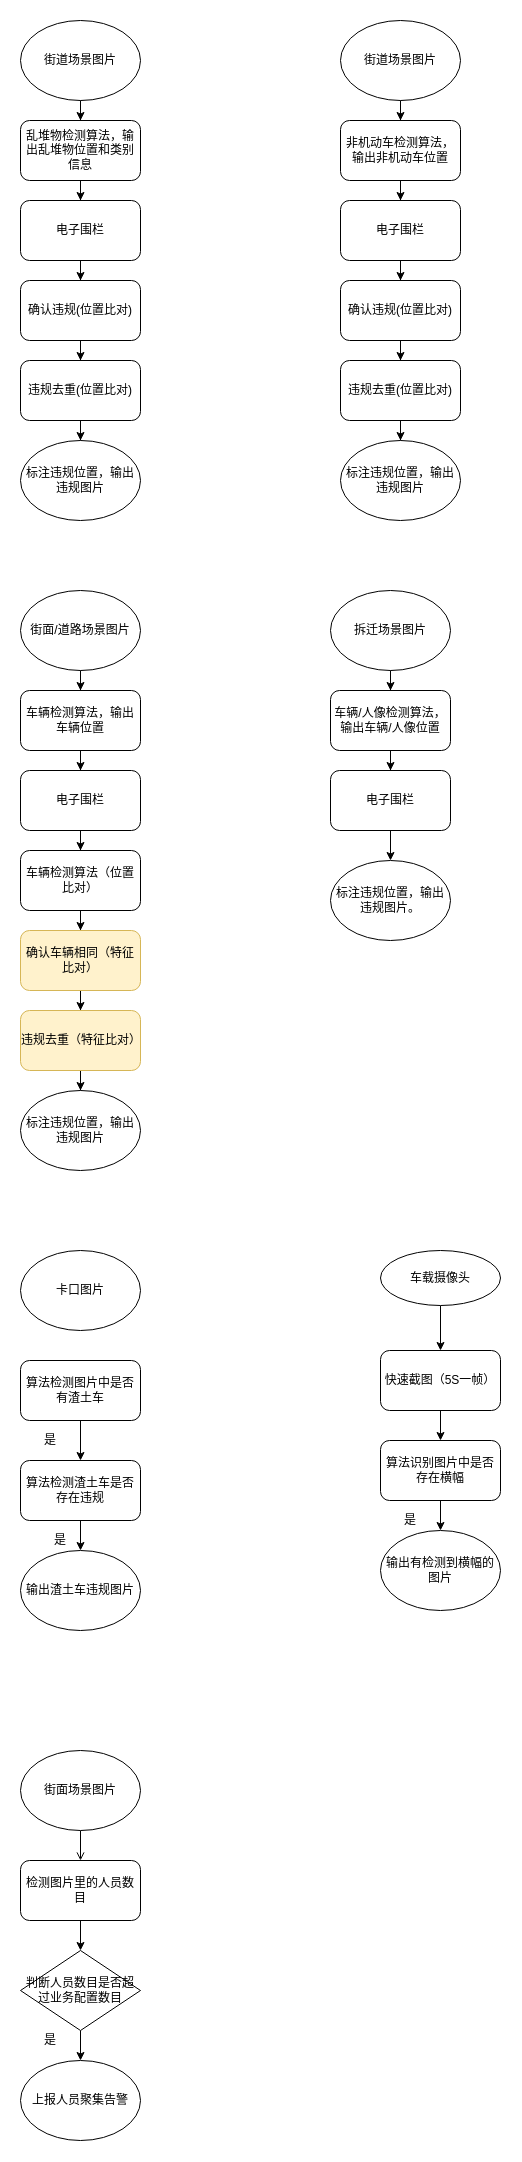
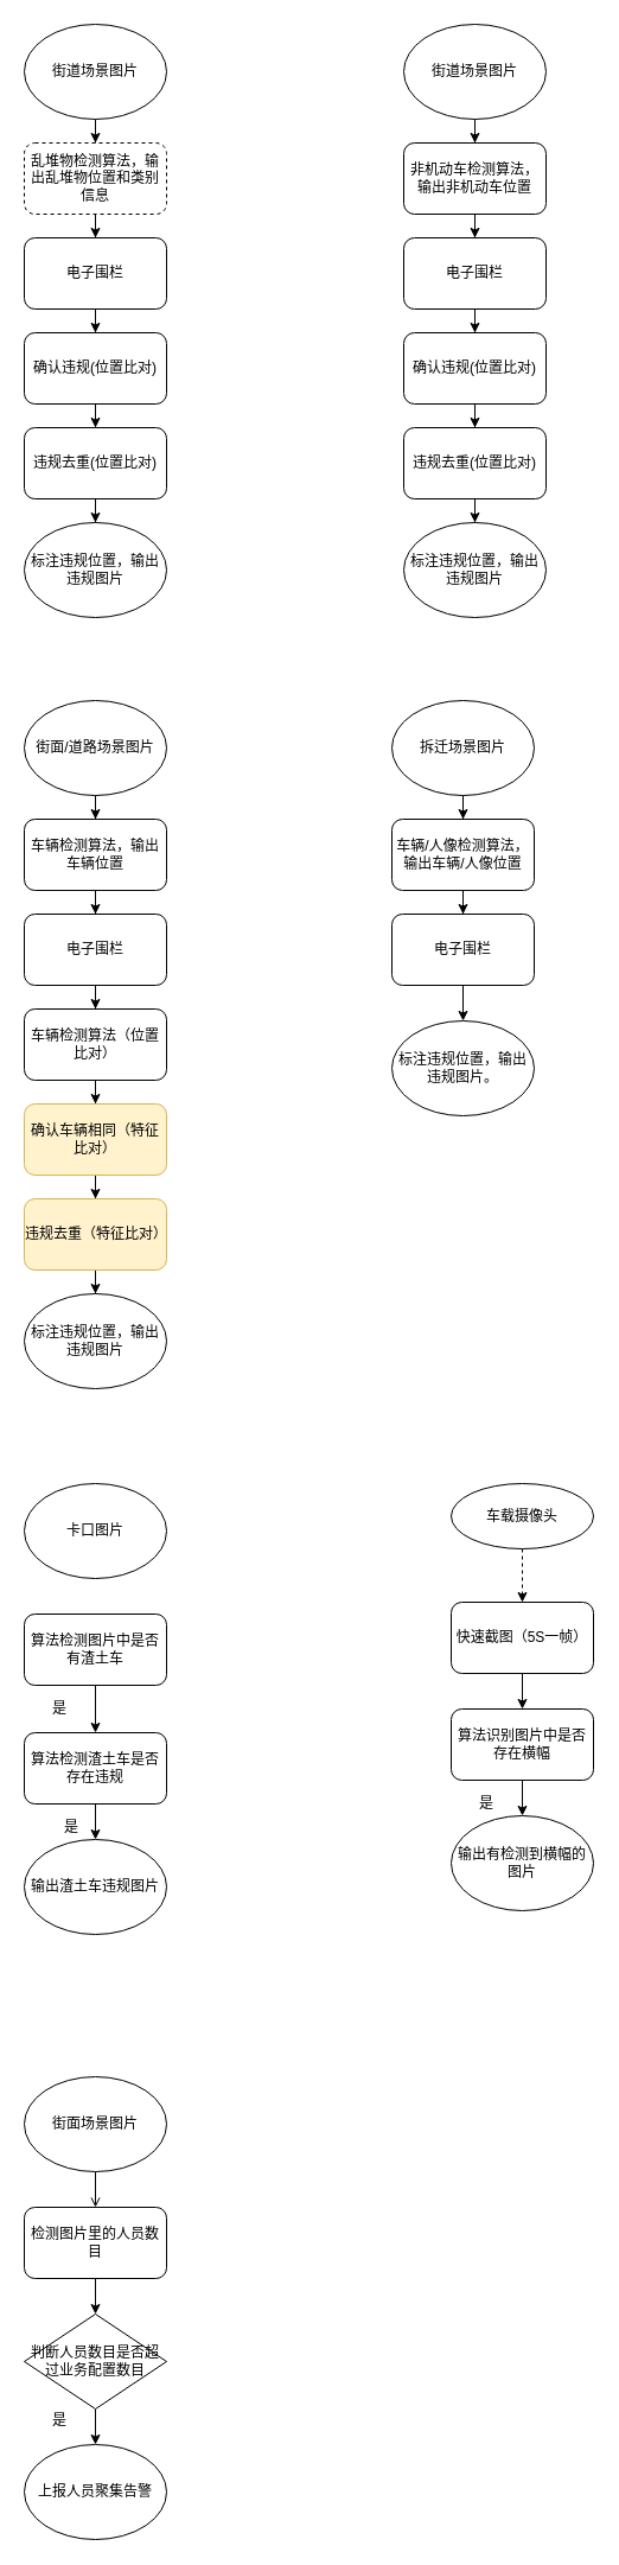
  <mxCell id="0" />
  <mxCell id="1" parent="0" />
  <mxCell id="2" style="edgeStyle=orthogonalEdgeStyle;rounded=0;orthogonalLoop=1;jettySize=auto;html=1;entryX=0.5;entryY=0;entryDx=0;entryDy=0;" edge="1" parent="1" source="3" target="11"><mxGeometry relative="1" as="geometry" /></mxCell>
  <mxCell id="3" value="街道场景图片" style="ellipse;whiteSpace=wrap;html=1;" vertex="1" parent="1"><mxGeometry x="20" y="20" width="120" height="80" as="geometry" /></mxCell>
  <mxCell id="4" style="edgeStyle=orthogonalEdgeStyle;rounded=0;orthogonalLoop=1;jettySize=auto;html=1;entryX=0.5;entryY=0;entryDx=0;entryDy=0;" edge="1" parent="1" source="5" target="7"><mxGeometry relative="1" as="geometry" /></mxCell>
  <mxCell id="5" value="电子围栏" style="rounded=1;whiteSpace=wrap;html=1;" vertex="1" parent="1"><mxGeometry x="20" y="200" width="120" height="60" as="geometry" /></mxCell>
  <mxCell id="6" style="edgeStyle=orthogonalEdgeStyle;rounded=0;orthogonalLoop=1;jettySize=auto;html=1;" edge="1" parent="1" source="7" target="9"><mxGeometry relative="1" as="geometry" /></mxCell>
  <mxCell id="7" value="确认违规(位置比对)" style="rounded=1;whiteSpace=wrap;html=1;" vertex="1" parent="1"><mxGeometry x="20" y="280" width="120" height="60" as="geometry" /></mxCell>
  <mxCell id="8" style="edgeStyle=orthogonalEdgeStyle;rounded=0;orthogonalLoop=1;jettySize=auto;html=1;entryX=0.5;entryY=0;entryDx=0;entryDy=0;" edge="1" parent="1" source="9" target="12"><mxGeometry relative="1" as="geometry" /></mxCell>
  <mxCell id="9" value="违规去重(位置比对)" style="rounded=1;whiteSpace=wrap;html=1;" vertex="1" parent="1"><mxGeometry x="20" y="360" width="120" height="60" as="geometry" /></mxCell>
  <mxCell id="10" style="edgeStyle=orthogonalEdgeStyle;rounded=0;orthogonalLoop=1;jettySize=auto;html=1;entryX=0.5;entryY=0;entryDx=0;entryDy=0;" edge="1" parent="1" source="11" target="5"><mxGeometry relative="1" as="geometry" /></mxCell>
- <mxCell id="11" value="乱堆物检测算法，输出乱堆物位置和类别信息" style="rounded=1;whiteSpace=wrap;html=1;" vertex="1" parent="1"><mxGeometry x="20" y="120" width="120" height="60" as="geometry" /></mxCell>
+ <mxCell id="11" value="乱堆物检测算法，输出乱堆物位置和类别信息" style="rounded=1;whiteSpace=wrap;html=1;dashed=1;" vertex="1" parent="1"><mxGeometry x="20" y="120" width="120" height="60" as="geometry" /></mxCell>
  <mxCell id="12" value="标注违规位置，输出违规图片" style="ellipse;whiteSpace=wrap;html=1;" vertex="1" parent="1"><mxGeometry x="20" y="440" width="120" height="80" as="geometry" /></mxCell>
  <mxCell id="13" style="edgeStyle=orthogonalEdgeStyle;rounded=0;orthogonalLoop=1;jettySize=auto;html=1;entryX=0.5;entryY=0;entryDx=0;entryDy=0;" edge="1" parent="1" source="14" target="22"><mxGeometry relative="1" as="geometry" /></mxCell>
  <mxCell id="14" value="街道场景图片" style="ellipse;whiteSpace=wrap;html=1;" vertex="1" parent="1"><mxGeometry x="340" y="20" width="120" height="80" as="geometry" /></mxCell>
  <mxCell id="15" style="edgeStyle=orthogonalEdgeStyle;rounded=0;orthogonalLoop=1;jettySize=auto;html=1;entryX=0.5;entryY=0;entryDx=0;entryDy=0;" edge="1" parent="1" source="16" target="18"><mxGeometry relative="1" as="geometry" /></mxCell>
  <mxCell id="16" value="电子围栏" style="rounded=1;whiteSpace=wrap;html=1;" vertex="1" parent="1"><mxGeometry x="340" y="200" width="120" height="60" as="geometry" /></mxCell>
  <mxCell id="17" style="edgeStyle=orthogonalEdgeStyle;rounded=0;orthogonalLoop=1;jettySize=auto;html=1;" edge="1" parent="1" source="18" target="20"><mxGeometry relative="1" as="geometry" /></mxCell>
  <mxCell id="18" value="确认违规(位置比对)" style="rounded=1;whiteSpace=wrap;html=1;" vertex="1" parent="1"><mxGeometry x="340" y="280" width="120" height="60" as="geometry" /></mxCell>
  <mxCell id="19" style="edgeStyle=orthogonalEdgeStyle;rounded=0;orthogonalLoop=1;jettySize=auto;html=1;entryX=0.5;entryY=0;entryDx=0;entryDy=0;" edge="1" parent="1" source="20" target="23"><mxGeometry relative="1" as="geometry" /></mxCell>
  <mxCell id="20" value="违规去重(位置比对)" style="rounded=1;whiteSpace=wrap;html=1;" vertex="1" parent="1"><mxGeometry x="340" y="360" width="120" height="60" as="geometry" /></mxCell>
  <mxCell id="21" style="edgeStyle=orthogonalEdgeStyle;rounded=0;orthogonalLoop=1;jettySize=auto;html=1;entryX=0.5;entryY=0;entryDx=0;entryDy=0;" edge="1" parent="1" source="22" target="16"><mxGeometry relative="1" as="geometry" /></mxCell>
  <mxCell id="22" value="非机动车检测算法，输出非机动车位置" style="rounded=1;whiteSpace=wrap;html=1;" vertex="1" parent="1"><mxGeometry x="340" y="120" width="120" height="60" as="geometry" /></mxCell>
  <mxCell id="23" value="标注违规位置，输出违规图片" style="ellipse;whiteSpace=wrap;html=1;" vertex="1" parent="1"><mxGeometry x="340" y="440" width="120" height="80" as="geometry" /></mxCell>
  <mxCell id="24" style="edgeStyle=orthogonalEdgeStyle;rounded=0;orthogonalLoop=1;jettySize=auto;html=1;entryX=0.5;entryY=0;entryDx=0;entryDy=0;" edge="1" parent="1" source="25" target="27"><mxGeometry relative="1" as="geometry" /></mxCell>
  <mxCell id="25" value="街面/道路场景图片" style="ellipse;whiteSpace=wrap;html=1;" vertex="1" parent="1"><mxGeometry x="20" y="590" width="120" height="80" as="geometry" /></mxCell>
  <mxCell id="26" style="edgeStyle=orthogonalEdgeStyle;rounded=0;orthogonalLoop=1;jettySize=auto;html=1;entryX=0.5;entryY=0;entryDx=0;entryDy=0;" edge="1" parent="1" source="27" target="29"><mxGeometry relative="1" as="geometry" /></mxCell>
  <mxCell id="27" value="车辆检测算法，输出车辆位置" style="rounded=1;whiteSpace=wrap;html=1;" vertex="1" parent="1"><mxGeometry x="20" y="690" width="120" height="60" as="geometry" /></mxCell>
  <mxCell id="28" style="edgeStyle=orthogonalEdgeStyle;rounded=0;orthogonalLoop=1;jettySize=auto;html=1;entryX=0.5;entryY=0;entryDx=0;entryDy=0;" edge="1" parent="1" source="29" target="31"><mxGeometry relative="1" as="geometry" /></mxCell>
  <mxCell id="29" value="电子围栏" style="rounded=1;whiteSpace=wrap;html=1;" vertex="1" parent="1"><mxGeometry x="20" y="770" width="120" height="60" as="geometry" /></mxCell>
  <mxCell id="30" style="edgeStyle=orthogonalEdgeStyle;rounded=0;orthogonalLoop=1;jettySize=auto;html=1;entryX=0.5;entryY=0;entryDx=0;entryDy=0;" edge="1" parent="1" source="31" target="33"><mxGeometry relative="1" as="geometry" /></mxCell>
  <mxCell id="31" value="车辆检测算法（位置比对）" style="rounded=1;whiteSpace=wrap;html=1;" vertex="1" parent="1"><mxGeometry x="20" y="850" width="120" height="60" as="geometry" /></mxCell>
  <mxCell id="32" style="edgeStyle=orthogonalEdgeStyle;rounded=0;orthogonalLoop=1;jettySize=auto;html=1;entryX=0.5;entryY=0;entryDx=0;entryDy=0;" edge="1" parent="1" source="33" target="35"><mxGeometry relative="1" as="geometry" /></mxCell>
  <mxCell id="33" value="确认车辆相同（特征比对）" style="rounded=1;whiteSpace=wrap;html=1;fillColor=#fff2cc;strokeColor=#d6b656;" vertex="1" parent="1"><mxGeometry x="20" y="930" width="120" height="60" as="geometry" /></mxCell>
  <mxCell id="34" style="edgeStyle=orthogonalEdgeStyle;rounded=0;orthogonalLoop=1;jettySize=auto;html=1;" edge="1" parent="1" source="35" target="36"><mxGeometry relative="1" as="geometry" /></mxCell>
  <mxCell id="35" value="违规去重（特征比对）" style="rounded=1;whiteSpace=wrap;html=1;fillColor=#fff2cc;strokeColor=#d6b656;" vertex="1" parent="1"><mxGeometry x="20" y="1010" width="120" height="60" as="geometry" /></mxCell>
  <mxCell id="36" value="标注违规位置，输出违规图片" style="ellipse;whiteSpace=wrap;html=1;" vertex="1" parent="1"><mxGeometry x="20" y="1090" width="120" height="80" as="geometry" /></mxCell>
  <mxCell id="37" style="edgeStyle=orthogonalEdgeStyle;rounded=0;orthogonalLoop=1;jettySize=auto;html=1;" edge="1" parent="1" source="38" target="40"><mxGeometry relative="1" as="geometry" /></mxCell>
  <mxCell id="38" value="拆迁场景图片" style="ellipse;whiteSpace=wrap;html=1;" vertex="1" parent="1"><mxGeometry x="330" y="590" width="120" height="80" as="geometry" /></mxCell>
  <mxCell id="39" style="edgeStyle=orthogonalEdgeStyle;rounded=0;orthogonalLoop=1;jettySize=auto;html=1;entryX=0.5;entryY=0;entryDx=0;entryDy=0;" edge="1" parent="1" source="40" target="42"><mxGeometry relative="1" as="geometry" /></mxCell>
  <mxCell id="40" value="车辆/人像检测算法，输出车辆/人像位置" style="rounded=1;whiteSpace=wrap;html=1;" vertex="1" parent="1"><mxGeometry x="330" y="690" width="120" height="60" as="geometry" /></mxCell>
  <mxCell id="41" style="edgeStyle=orthogonalEdgeStyle;rounded=0;orthogonalLoop=1;jettySize=auto;html=1;entryX=0.5;entryY=0;entryDx=0;entryDy=0;" edge="1" parent="1" source="42" target="43"><mxGeometry relative="1" as="geometry" /></mxCell>
  <mxCell id="42" value="电子围栏" style="rounded=1;whiteSpace=wrap;html=1;" vertex="1" parent="1"><mxGeometry x="330" y="770" width="120" height="60" as="geometry" /></mxCell>
  <mxCell id="43" value="标注违规位置，输出违规图片。" style="ellipse;whiteSpace=wrap;html=1;" vertex="1" parent="1"><mxGeometry x="330" y="860" width="120" height="80" as="geometry" /></mxCell>
  <mxCell id="44" value="卡口图片" style="ellipse;whiteSpace=wrap;html=1;" vertex="1" parent="1"><mxGeometry x="20" y="1250" width="120" height="80" as="geometry" /></mxCell>
  <mxCell id="45" style="edgeStyle=orthogonalEdgeStyle;rounded=0;orthogonalLoop=1;jettySize=auto;html=1;entryX=0.5;entryY=0;entryDx=0;entryDy=0;" edge="1" parent="1" source="46" target="48"><mxGeometry relative="1" as="geometry" /></mxCell>
  <mxCell id="46" value="算法检测图片中是否有渣土车" style="rounded=1;whiteSpace=wrap;html=1;" vertex="1" parent="1"><mxGeometry x="20" y="1360" width="120" height="60" as="geometry" /></mxCell>
  <mxCell id="47" style="edgeStyle=orthogonalEdgeStyle;rounded=0;orthogonalLoop=1;jettySize=auto;html=1;entryX=0.5;entryY=0;entryDx=0;entryDy=0;" edge="1" parent="1" source="48" target="50"><mxGeometry relative="1" as="geometry" /></mxCell>
  <mxCell id="48" value="算法检测渣土车是否存在违规" style="rounded=1;whiteSpace=wrap;html=1;" vertex="1" parent="1"><mxGeometry x="20" y="1460" width="120" height="60" as="geometry" /></mxCell>
  <mxCell id="49" value="是" style="text;html=1;strokeColor=none;fillColor=none;align=center;verticalAlign=middle;whiteSpace=wrap;rounded=0;" vertex="1" parent="1"><mxGeometry x="30" y="1430" width="40" height="20" as="geometry" /></mxCell>
  <mxCell id="50" value="输出渣土车违规图片" style="ellipse;whiteSpace=wrap;html=1;" vertex="1" parent="1"><mxGeometry x="20" y="1550" width="120" height="80" as="geometry" /></mxCell>
  <mxCell id="51" value="是" style="text;html=1;strokeColor=none;fillColor=none;align=center;verticalAlign=middle;whiteSpace=wrap;rounded=0;" vertex="1" parent="1"><mxGeometry x="40" y="1530" width="40" height="20" as="geometry" /></mxCell>
- <mxCell id="52" style="edgeStyle=orthogonalEdgeStyle;rounded=0;orthogonalLoop=1;jettySize=auto;html=1;entryX=0.5;entryY=0;entryDx=0;entryDy=0;" edge="1" parent="1" source="53" target="55"><mxGeometry relative="1" as="geometry" /></mxCell>
+ <mxCell id="52" style="edgeStyle=orthogonalEdgeStyle;rounded=0;orthogonalLoop=1;jettySize=auto;html=1;entryX=0.5;entryY=0;entryDx=0;entryDy=0;dashed=1;" edge="1" parent="1" source="53" target="55"><mxGeometry relative="1" as="geometry" /></mxCell>
  <mxCell id="53" value="车载摄像头" style="ellipse;whiteSpace=wrap;html=1;" vertex="1" parent="1"><mxGeometry x="380" y="1250" width="120" height="55" as="geometry" /></mxCell>
  <mxCell id="54" style="edgeStyle=orthogonalEdgeStyle;rounded=0;orthogonalLoop=1;jettySize=auto;html=1;entryX=0.5;entryY=0;entryDx=0;entryDy=0;" edge="1" parent="1" source="55" target="57"><mxGeometry relative="1" as="geometry" /></mxCell>
  <mxCell id="55" value="快速截图（5S一帧）" style="rounded=1;whiteSpace=wrap;html=1;" vertex="1" parent="1"><mxGeometry x="380" y="1350" width="120" height="60" as="geometry" /></mxCell>
  <mxCell id="56" style="edgeStyle=orthogonalEdgeStyle;rounded=0;orthogonalLoop=1;jettySize=auto;html=1;entryX=0.5;entryY=0;entryDx=0;entryDy=0;" edge="1" parent="1" source="57" target="58"><mxGeometry relative="1" as="geometry" /></mxCell>
  <mxCell id="57" value="算法识别图片中是否存在横幅" style="rounded=1;whiteSpace=wrap;html=1;" vertex="1" parent="1"><mxGeometry x="380" y="1440" width="120" height="60" as="geometry" /></mxCell>
  <mxCell id="58" value="输出有检测到横幅的图片" style="ellipse;whiteSpace=wrap;html=1;" vertex="1" parent="1"><mxGeometry x="380" y="1530" width="120" height="80" as="geometry" /></mxCell>
  <mxCell id="59" value="是" style="text;html=1;strokeColor=none;fillColor=none;align=center;verticalAlign=middle;whiteSpace=wrap;rounded=0;" vertex="1" parent="1"><mxGeometry x="390" y="1510" width="40" height="20" as="geometry" /></mxCell>
  <mxCell id="60" style="edgeStyle=orthogonalEdgeStyle;rounded=0;orthogonalLoop=1;jettySize=auto;html=1;entryX=0.5;entryY=0;entryDx=0;entryDy=0;endArrow=open;" edge="1" parent="1" source="61" target="63"><mxGeometry relative="1" as="geometry" /></mxCell>
  <mxCell id="61" value="街面场景图片" style="ellipse;whiteSpace=wrap;html=1;" vertex="1" parent="1"><mxGeometry x="20" y="1750" width="120" height="80" as="geometry" /></mxCell>
  <mxCell id="62" style="edgeStyle=orthogonalEdgeStyle;rounded=0;orthogonalLoop=1;jettySize=auto;html=1;entryX=0.5;entryY=0;entryDx=0;entryDy=0;" edge="1" parent="1" source="63" target="65"><mxGeometry relative="1" as="geometry" /></mxCell>
  <mxCell id="63" value="检测图片里的人员数目" style="rounded=1;whiteSpace=wrap;html=1;" vertex="1" parent="1"><mxGeometry x="20" y="1860" width="120" height="60" as="geometry" /></mxCell>
  <mxCell id="64" style="edgeStyle=orthogonalEdgeStyle;rounded=0;orthogonalLoop=1;jettySize=auto;html=1;entryX=0.5;entryY=0;entryDx=0;entryDy=0;" edge="1" parent="1" source="65" target="66"><mxGeometry relative="1" as="geometry" /></mxCell>
  <mxCell id="65" value="判断人员数目是否超过业务配置数目" style="rhombus;whiteSpace=wrap;html=1;" vertex="1" parent="1"><mxGeometry x="20" y="1950" width="120" height="80" as="geometry" /></mxCell>
  <mxCell id="66" value="上报人员聚集告警" style="ellipse;whiteSpace=wrap;html=1;" vertex="1" parent="1"><mxGeometry x="20" y="2060" width="120" height="80" as="geometry" /></mxCell>
  <mxCell id="67" value="是" style="text;html=1;strokeColor=none;fillColor=none;align=center;verticalAlign=middle;whiteSpace=wrap;rounded=0;" vertex="1" parent="1"><mxGeometry x="30" y="2030" width="40" height="20" as="geometry" /></mxCell>
